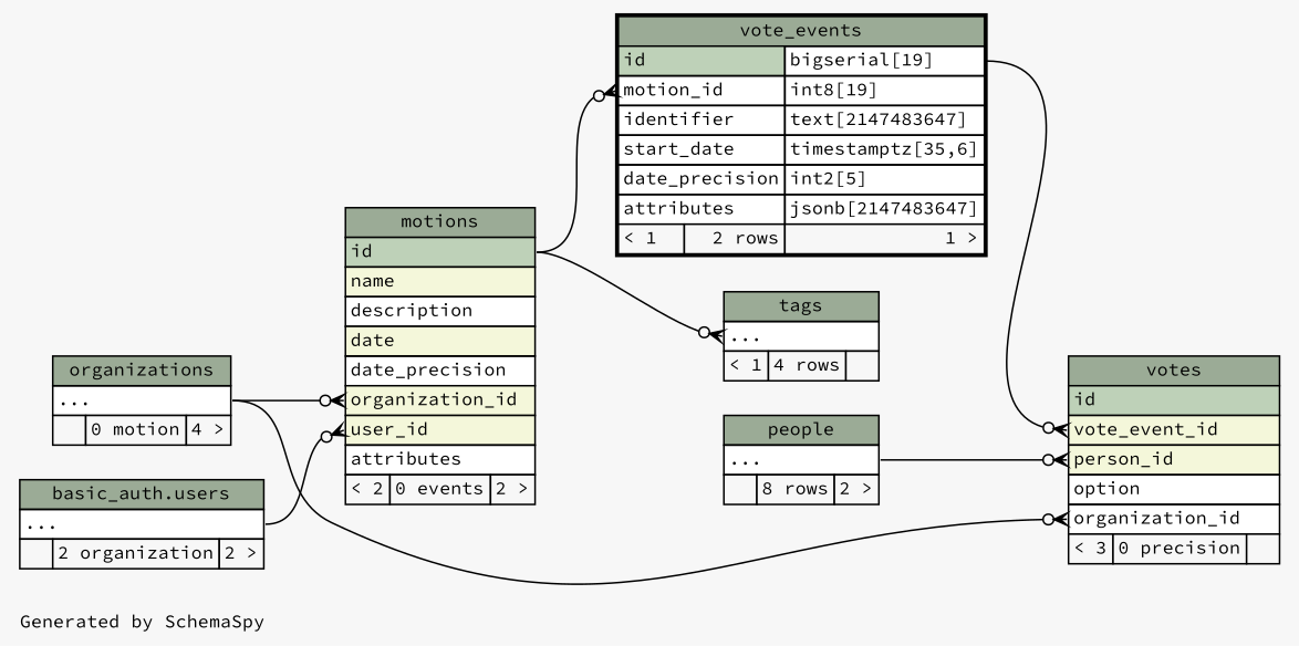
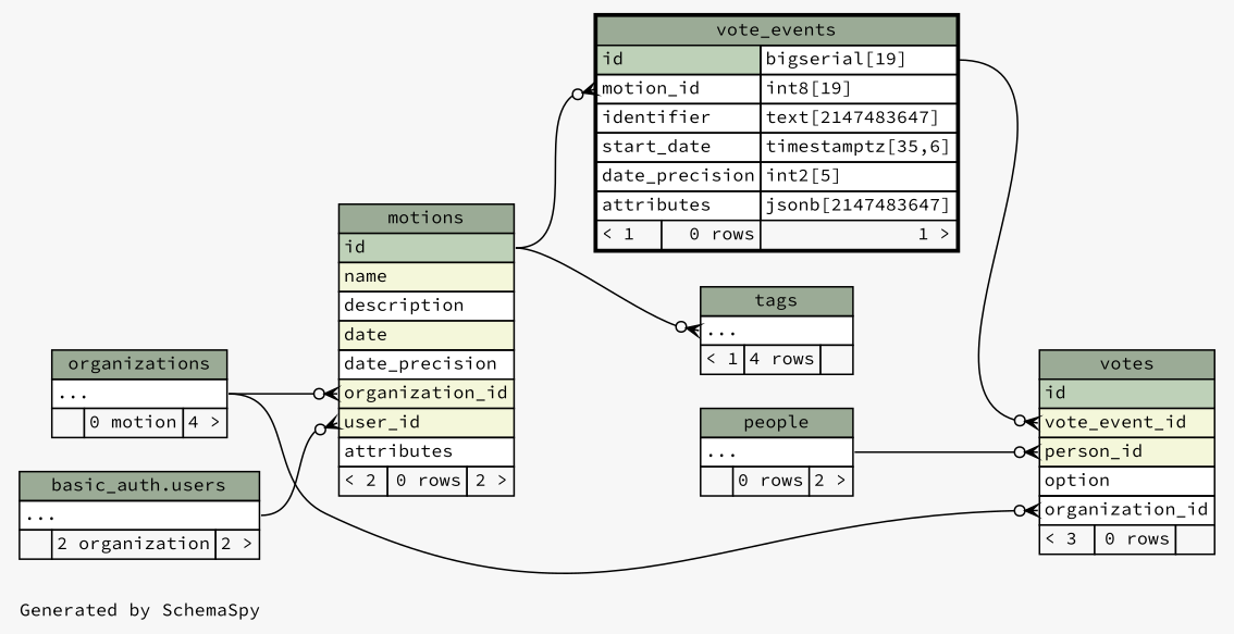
  digraph {
    bgcolor="#f7f7f7"
    fontname="Source Code Pro"
    fontsize=11
    label="\nGenerated by SchemaSpy"
    labeljust=l
    nodesep=0.18
    rankdir=RL
    ranksep=0.46
    node [fontname="Source Code Pro" fontsize=11 shape=plaintext]
    edge [arrowhead=none arrowsize=0.8 arrowtail=crowodot dir=back fontname="Source Code Pro" headport="elipses:e" tailport="organization_id:w"]
-   n1 [label=<     <TABLE BORDER="0" CELLBORDER="1" CELLSPACING="0" BGCOLOR="#ffffff">       <TR><TD COLSPAN="3" BGCOLOR="#9bab96" ALIGN="CENTER">motions</TD></TR>       <TR><TD PORT="id" COLSPAN="3" BGCOLOR="#bed1b8" ALIGN="LEFT">id</TD></TR>       <TR><TD PORT="name" COLSPAN="3" BGCOLOR="#f4f7da" ALIGN="LEFT">name</TD></TR>       <TR><TD PORT="description" COLSPAN="3" ALIGN="LEFT">description</TD></TR>       <TR><TD PORT="date" COLSPAN="3" BGCOLOR="#f4f7da" ALIGN="LEFT">date</TD></TR>       <TR><TD PORT="date_precision" COLSPAN="3" ALIGN="LEFT">date_precision</TD></TR>       <TR><TD PORT="organization_id" COLSPAN="3" BGCOLOR="#f4f7da" ALIGN="LEFT">organization_id</TD></TR>       <TR><TD PORT="user_id" COLSPAN="3" BGCOLOR="#f4f7da" ALIGN="LEFT">user_id</TD></TR>       <TR><TD PORT="attributes" COLSPAN="3" ALIGN="LEFT">attributes</TD></TR>       <TR><TD ALIGN="LEFT" BGCOLOR="#f7f7f7">&lt; 2</TD><TD ALIGN="RIGHT" BGCOLOR="#f7f7f7">0 events</TD><TD ALIGN="RIGHT" BGCOLOR="#f7f7f7">2 &gt;</TD></TR>     </TABLE>>]
+   n1 [label=<     <TABLE BORDER="0" CELLBORDER="1" CELLSPACING="0" BGCOLOR="#ffffff">       <TR><TD COLSPAN="3" BGCOLOR="#9bab96" ALIGN="CENTER">motions</TD></TR>       <TR><TD PORT="id" COLSPAN="3" BGCOLOR="#bed1b8" ALIGN="LEFT">id</TD></TR>       <TR><TD PORT="name" COLSPAN="3" BGCOLOR="#f4f7da" ALIGN="LEFT">name</TD></TR>       <TR><TD PORT="description" COLSPAN="3" ALIGN="LEFT">description</TD></TR>       <TR><TD PORT="date" COLSPAN="3" BGCOLOR="#f4f7da" ALIGN="LEFT">date</TD></TR>       <TR><TD PORT="date_precision" COLSPAN="3" ALIGN="LEFT">date_precision</TD></TR>       <TR><TD PORT="organization_id" COLSPAN="3" BGCOLOR="#f4f7da" ALIGN="LEFT">organization_id</TD></TR>       <TR><TD PORT="user_id" COLSPAN="3" BGCOLOR="#f4f7da" ALIGN="LEFT">user_id</TD></TR>       <TR><TD PORT="attributes" COLSPAN="3" ALIGN="LEFT">attributes</TD></TR>       <TR><TD ALIGN="LEFT" BGCOLOR="#f7f7f7">&lt; 2</TD><TD ALIGN="RIGHT" BGCOLOR="#f7f7f7">0 rows</TD><TD ALIGN="RIGHT" BGCOLOR="#f7f7f7">2 &gt;</TD></TR>     </TABLE>>]
    n2 [label=<     <TABLE BORDER="0" CELLBORDER="1" CELLSPACING="0" BGCOLOR="#ffffff">       <TR><TD COLSPAN="3" BGCOLOR="#9bab96" ALIGN="CENTER">organizations</TD></TR>       <TR><TD PORT="elipses" COLSPAN="3" ALIGN="LEFT">...</TD></TR>       <TR><TD ALIGN="LEFT" BGCOLOR="#f7f7f7">  </TD><TD ALIGN="RIGHT" BGCOLOR="#f7f7f7">0 motion</TD><TD ALIGN="RIGHT" BGCOLOR="#f7f7f7">4 &gt;</TD></TR>     </TABLE>>]
    n3 [label=<     <TABLE BORDER="0" CELLBORDER="1" CELLSPACING="0" BGCOLOR="#ffffff">       <TR><TD COLSPAN="3" BGCOLOR="#9bab96" ALIGN="CENTER">basic_auth.users</TD></TR>       <TR><TD PORT="elipses" COLSPAN="3" ALIGN="LEFT">...</TD></TR>       <TR><TD ALIGN="LEFT" BGCOLOR="#f7f7f7">  </TD><TD ALIGN="RIGHT" BGCOLOR="#f7f7f7">2 organization</TD><TD ALIGN="RIGHT" BGCOLOR="#f7f7f7">2 &gt;</TD></TR>     </TABLE>>]
    n4 [label=<     <TABLE BORDER="0" CELLBORDER="1" CELLSPACING="0" BGCOLOR="#ffffff">       <TR><TD COLSPAN="3" BGCOLOR="#9bab96" ALIGN="CENTER">tags</TD></TR>       <TR><TD PORT="elipses" COLSPAN="3" ALIGN="LEFT">...</TD></TR>       <TR><TD ALIGN="LEFT" BGCOLOR="#f7f7f7">&lt; 1</TD><TD ALIGN="RIGHT" BGCOLOR="#f7f7f7">4 rows</TD><TD ALIGN="RIGHT" BGCOLOR="#f7f7f7">  </TD></TR>     </TABLE>>]
-   n5 [label=<     <TABLE BORDER="2" CELLBORDER="1" CELLSPACING="0" BGCOLOR="#ffffff">       <TR><TD COLSPAN="3" BGCOLOR="#9bab96" ALIGN="CENTER">vote_events</TD></TR>       <TR><TD PORT="id" COLSPAN="2" BGCOLOR="#bed1b8" ALIGN="LEFT">id</TD><TD PORT="id.type" ALIGN="LEFT">bigserial[19]</TD></TR>       <TR><TD PORT="motion_id" COLSPAN="2" ALIGN="LEFT">motion_id</TD><TD PORT="motion_id.type" ALIGN="LEFT">int8[19]</TD></TR>       <TR><TD PORT="identifier" COLSPAN="2" ALIGN="LEFT">identifier</TD><TD PORT="identifier.type" ALIGN="LEFT">text[2147483647]</TD></TR>       <TR><TD PORT="start_date" COLSPAN="2" ALIGN="LEFT">start_date</TD><TD PORT="start_date.type" ALIGN="LEFT">timestamptz[35,6]</TD></TR>       <TR><TD PORT="date_precision" COLSPAN="2" ALIGN="LEFT">date_precision</TD><TD PORT="date_precision.type" ALIGN="LEFT">int2[5]</TD></TR>       <TR><TD PORT="attributes" COLSPAN="2" ALIGN="LEFT">attributes</TD><TD PORT="attributes.type" ALIGN="LEFT">jsonb[2147483647]</TD></TR>       <TR><TD ALIGN="LEFT" BGCOLOR="#f7f7f7">&lt; 1</TD><TD ALIGN="RIGHT" BGCOLOR="#f7f7f7">2 rows</TD><TD ALIGN="RIGHT" BGCOLOR="#f7f7f7">1 &gt;</TD></TR>     </TABLE>>]
-   n6 [label=<     <TABLE BORDER="0" CELLBORDER="1" CELLSPACING="0" BGCOLOR="#ffffff">       <TR><TD COLSPAN="3" BGCOLOR="#9bab96" ALIGN="CENTER">votes</TD></TR>       <TR><TD PORT="id" COLSPAN="3" BGCOLOR="#bed1b8" ALIGN="LEFT">id</TD></TR>       <TR><TD PORT="vote_event_id" COLSPAN="3" BGCOLOR="#f4f7da" ALIGN="LEFT">vote_event_id</TD></TR>       <TR><TD PORT="person_id" COLSPAN="3" BGCOLOR="#f4f7da" ALIGN="LEFT">person_id</TD></TR>       <TR><TD PORT="option" COLSPAN="3" ALIGN="LEFT">option</TD></TR>       <TR><TD PORT="organization_id" COLSPAN="3" ALIGN="LEFT">organization_id</TD></TR>       <TR><TD ALIGN="LEFT" BGCOLOR="#f7f7f7">&lt; 3</TD><TD ALIGN="RIGHT" BGCOLOR="#f7f7f7">0 precision</TD><TD ALIGN="RIGHT" BGCOLOR="#f7f7f7">  </TD></TR>     </TABLE>>]
-   n7 [label=<     <TABLE BORDER="0" CELLBORDER="1" CELLSPACING="0" BGCOLOR="#ffffff">       <TR><TD COLSPAN="3" BGCOLOR="#9bab96" ALIGN="CENTER">people</TD></TR>       <TR><TD PORT="elipses" COLSPAN="3" ALIGN="LEFT">...</TD></TR>       <TR><TD ALIGN="LEFT" BGCOLOR="#f7f7f7">  </TD><TD ALIGN="RIGHT" BGCOLOR="#f7f7f7">8 rows</TD><TD ALIGN="RIGHT" BGCOLOR="#f7f7f7">2 &gt;</TD></TR>     </TABLE>>]
+   n5 [label=<     <TABLE BORDER="2" CELLBORDER="1" CELLSPACING="0" BGCOLOR="#ffffff">       <TR><TD COLSPAN="3" BGCOLOR="#9bab96" ALIGN="CENTER">vote_events</TD></TR>       <TR><TD PORT="id" COLSPAN="2" BGCOLOR="#bed1b8" ALIGN="LEFT">id</TD><TD PORT="id.type" ALIGN="LEFT">bigserial[19]</TD></TR>       <TR><TD PORT="motion_id" COLSPAN="2" ALIGN="LEFT">motion_id</TD><TD PORT="motion_id.type" ALIGN="LEFT">int8[19]</TD></TR>       <TR><TD PORT="identifier" COLSPAN="2" ALIGN="LEFT">identifier</TD><TD PORT="identifier.type" ALIGN="LEFT">text[2147483647]</TD></TR>       <TR><TD PORT="start_date" COLSPAN="2" ALIGN="LEFT">start_date</TD><TD PORT="start_date.type" ALIGN="LEFT">timestamptz[35,6]</TD></TR>       <TR><TD PORT="date_precision" COLSPAN="2" ALIGN="LEFT">date_precision</TD><TD PORT="date_precision.type" ALIGN="LEFT">int2[5]</TD></TR>       <TR><TD PORT="attributes" COLSPAN="2" ALIGN="LEFT">attributes</TD><TD PORT="attributes.type" ALIGN="LEFT">jsonb[2147483647]</TD></TR>       <TR><TD ALIGN="LEFT" BGCOLOR="#f7f7f7">&lt; 1</TD><TD ALIGN="RIGHT" BGCOLOR="#f7f7f7">0 rows</TD><TD ALIGN="RIGHT" BGCOLOR="#f7f7f7">1 &gt;</TD></TR>     </TABLE>>]
+   n6 [label=<     <TABLE BORDER="0" CELLBORDER="1" CELLSPACING="0" BGCOLOR="#ffffff">       <TR><TD COLSPAN="3" BGCOLOR="#9bab96" ALIGN="CENTER">votes</TD></TR>       <TR><TD PORT="id" COLSPAN="3" BGCOLOR="#bed1b8" ALIGN="LEFT">id</TD></TR>       <TR><TD PORT="vote_event_id" COLSPAN="3" BGCOLOR="#f4f7da" ALIGN="LEFT">vote_event_id</TD></TR>       <TR><TD PORT="person_id" COLSPAN="3" BGCOLOR="#f4f7da" ALIGN="LEFT">person_id</TD></TR>       <TR><TD PORT="option" COLSPAN="3" ALIGN="LEFT">option</TD></TR>       <TR><TD PORT="organization_id" COLSPAN="3" ALIGN="LEFT">organization_id</TD></TR>       <TR><TD ALIGN="LEFT" BGCOLOR="#f7f7f7">&lt; 3</TD><TD ALIGN="RIGHT" BGCOLOR="#f7f7f7">0 rows</TD><TD ALIGN="RIGHT" BGCOLOR="#f7f7f7">  </TD></TR>     </TABLE>>]
+   n7 [label=<     <TABLE BORDER="0" CELLBORDER="1" CELLSPACING="0" BGCOLOR="#ffffff">       <TR><TD COLSPAN="3" BGCOLOR="#9bab96" ALIGN="CENTER">people</TD></TR>       <TR><TD PORT="elipses" COLSPAN="3" ALIGN="LEFT">...</TD></TR>       <TR><TD ALIGN="LEFT" BGCOLOR="#f7f7f7">  </TD><TD ALIGN="RIGHT" BGCOLOR="#f7f7f7">0 rows</TD><TD ALIGN="RIGHT" BGCOLOR="#f7f7f7">2 &gt;</TD></TR>     </TABLE>>]
    n1 -> n2
    n1 -> n3 [tailport="user_id:w"]
    n4 -> n1 [headport="id:e" tailport="elipses:w"]
    n5 -> n1 [headport="id:e" tailport="motion_id:w"]
    n6 -> n2
    n6 -> n5 [headport="id.type:e" tailport="vote_event_id:w"]
    n6 -> n7 [tailport="person_id:w"]
  }
